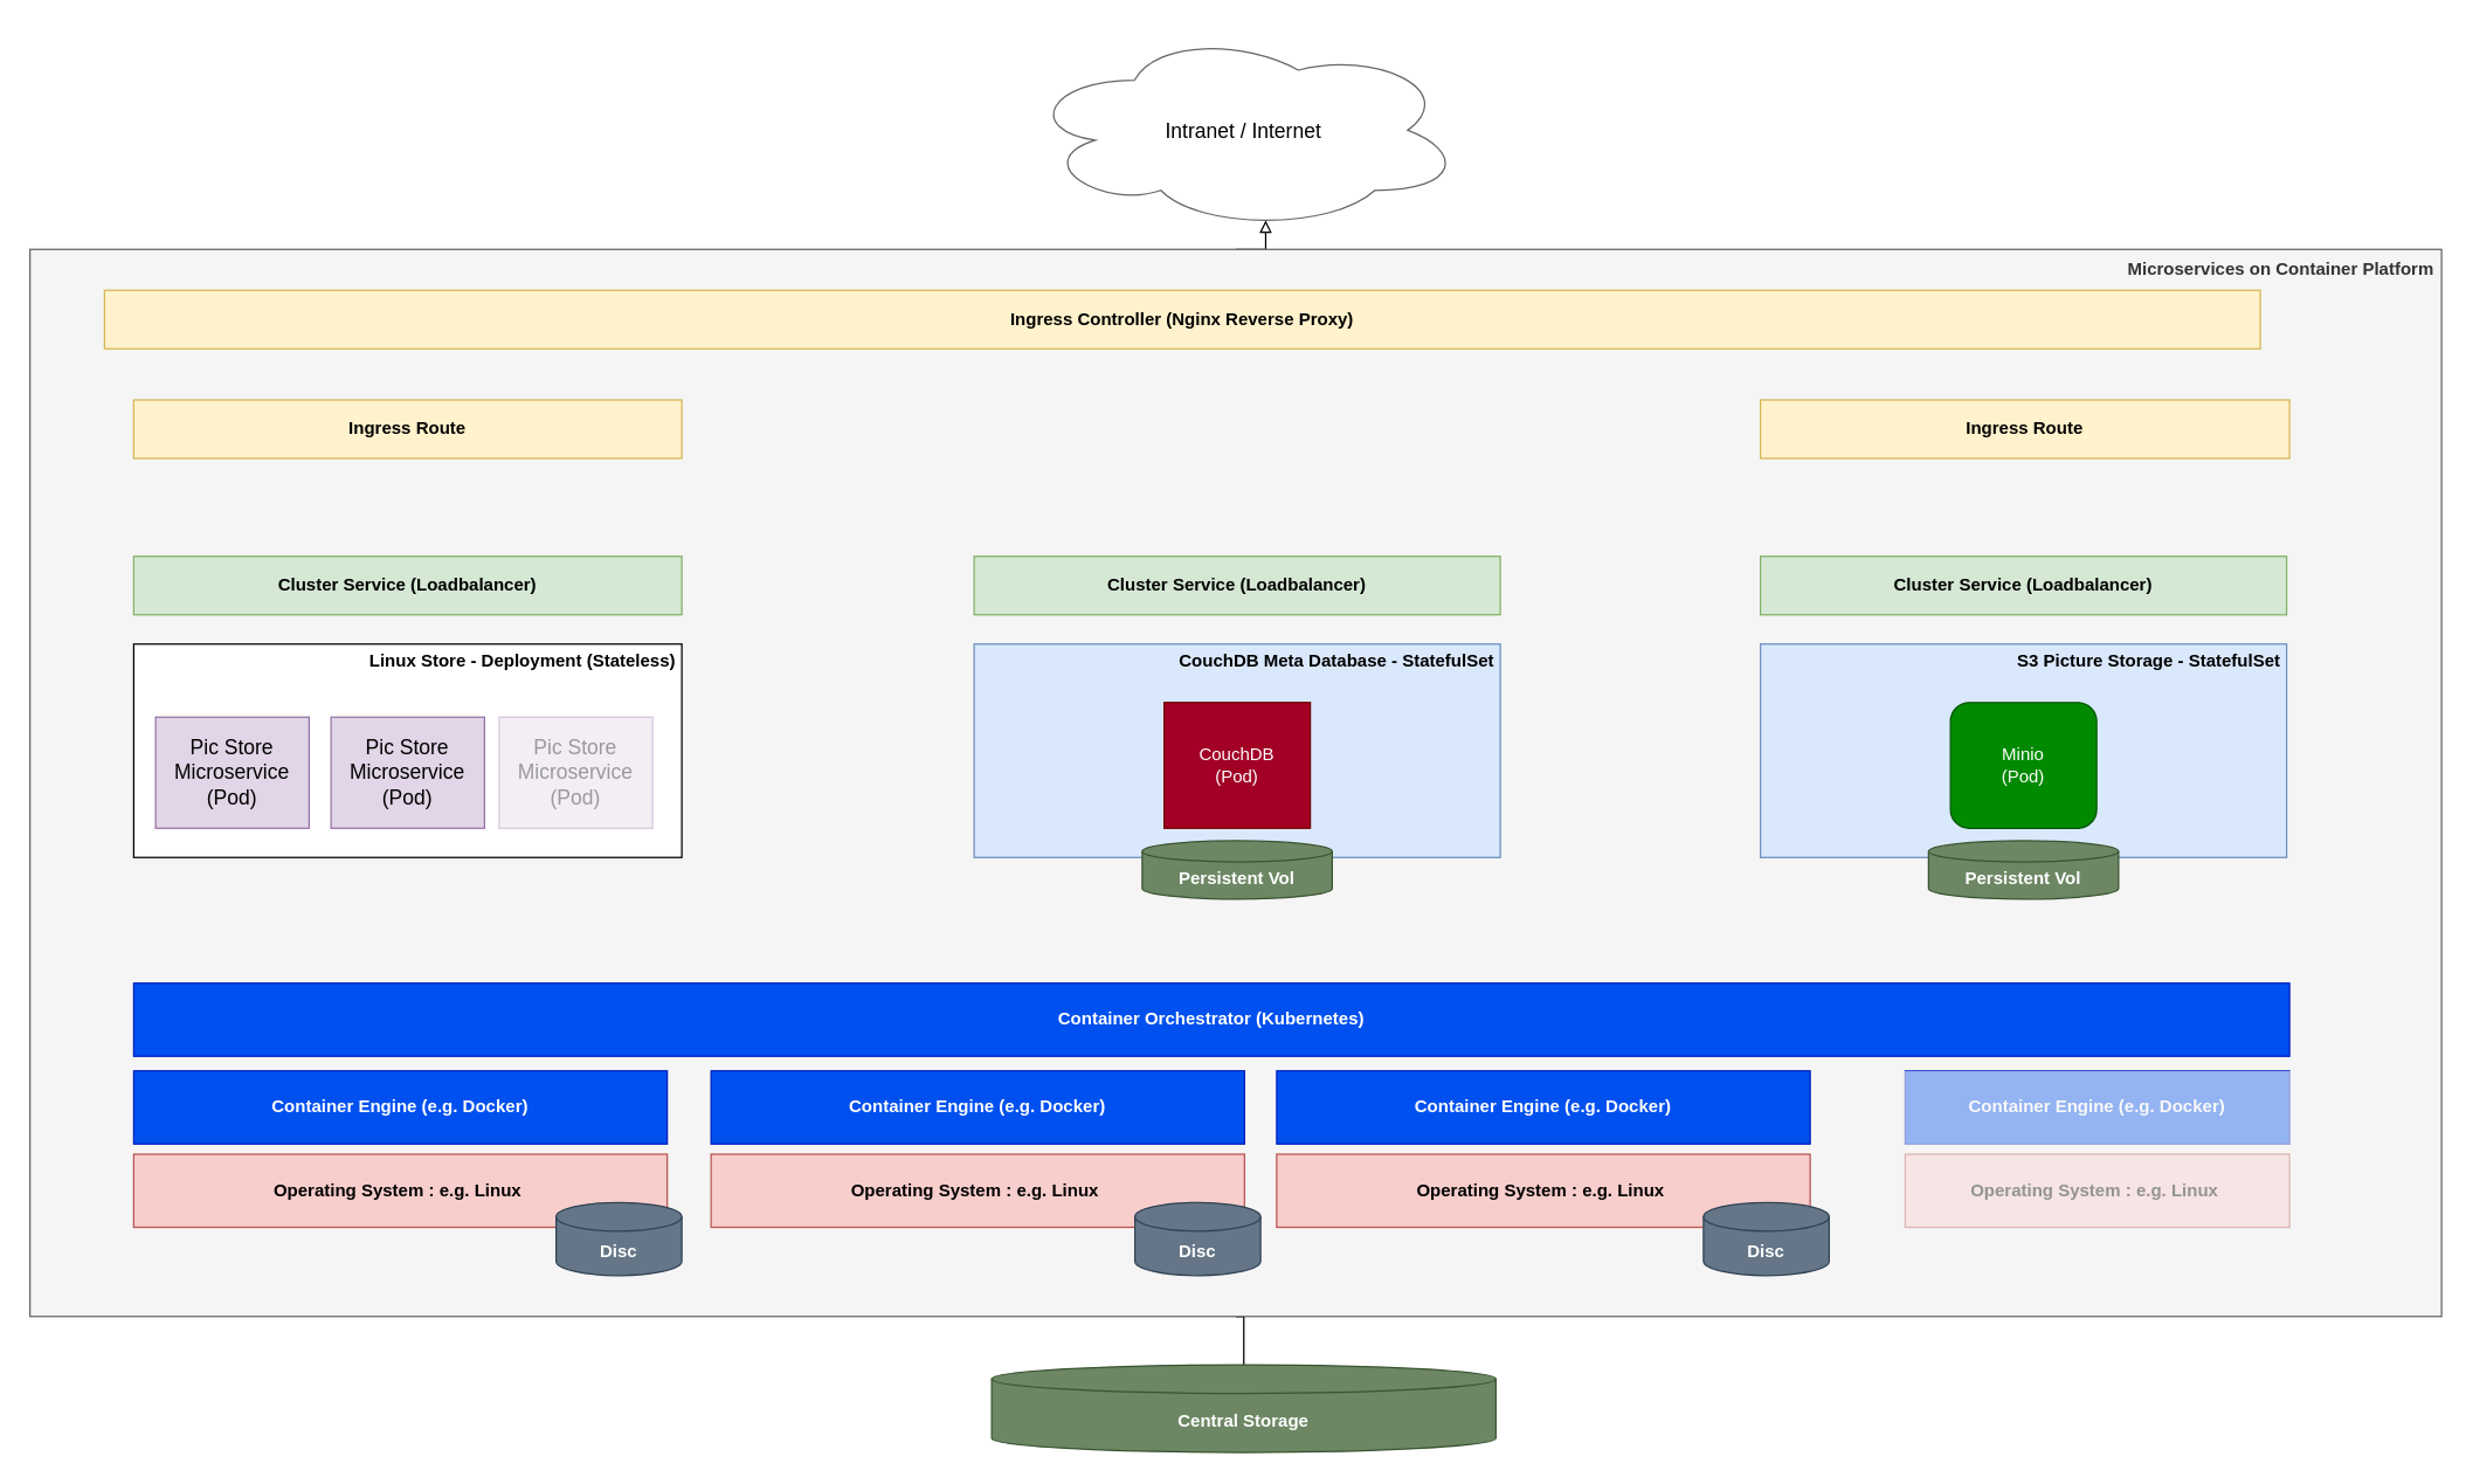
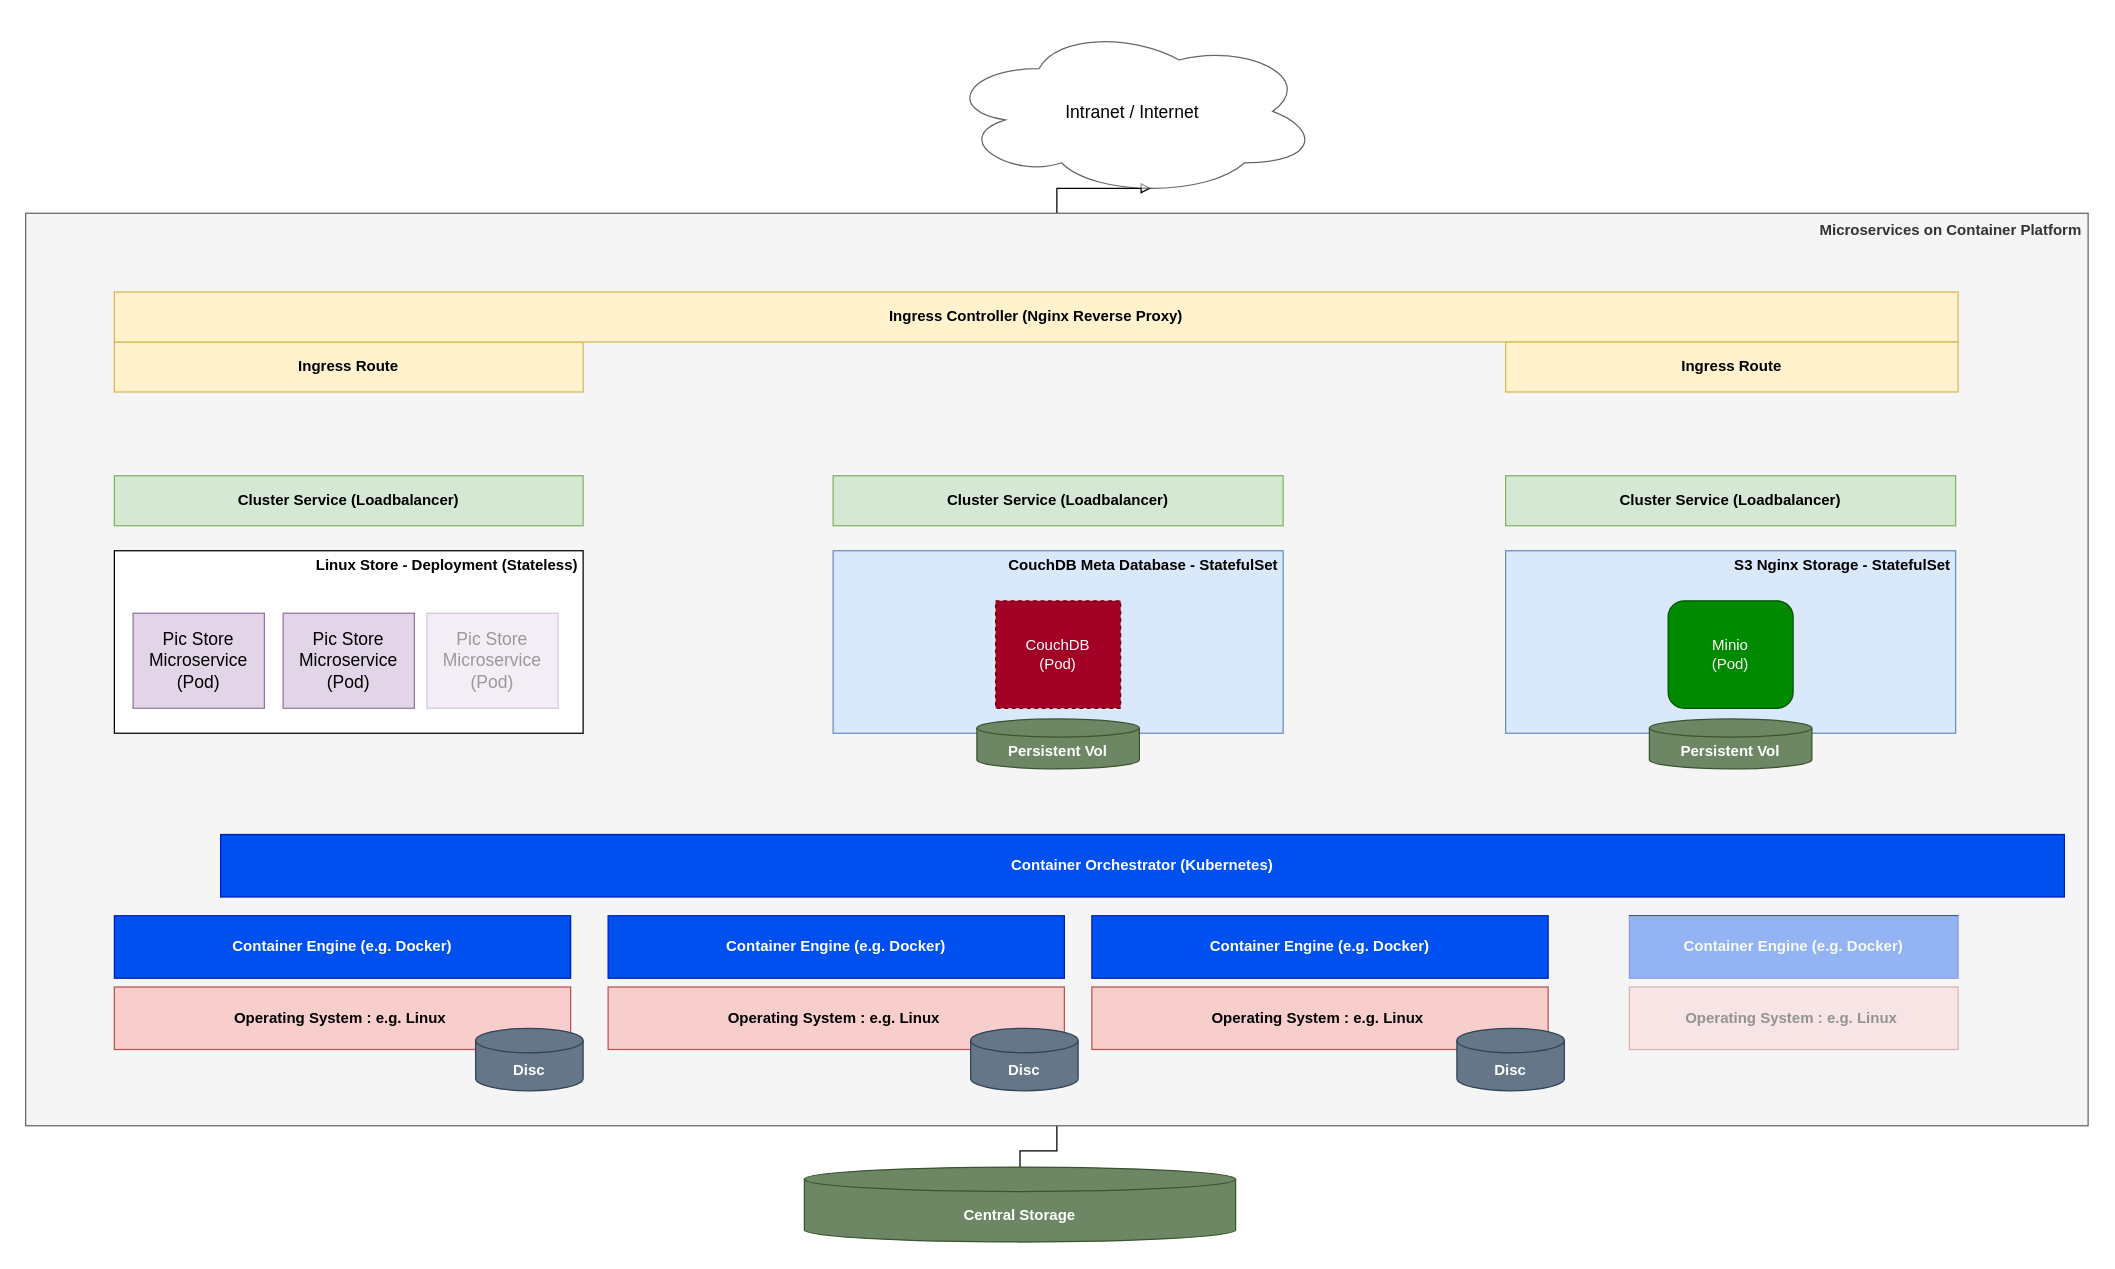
  <mxCell id="0" />
  <mxCell id="1" parent="0" />
  <mxCell id="2" style="edgeStyle=orthogonalEdgeStyle;rounded=0;orthogonalLoop=1;jettySize=auto;html=1;exitX=0.5;exitY=0;exitDx=0;exitDy=0;entryX=0.55;entryY=0.95;entryDx=0;entryDy=0;entryPerimeter=0;fontColor=#000;endArrow=block;endFill=0;" parent="1" source="4" target="31" edge="1"><mxGeometry relative="1" as="geometry" /></mxCell>
  <mxCell id="3" style="edgeStyle=orthogonalEdgeStyle;rounded=0;orthogonalLoop=1;jettySize=auto;html=1;exitX=0.5;exitY=1;exitDx=0;exitDy=0;entryX=0.5;entryY=0;entryDx=0;entryDy=0;entryPerimeter=0;fontColor=#000;endArrow=none;endFill=0;" parent="1" source="4" target="23" edge="1"><mxGeometry relative="1" as="geometry" /></mxCell>
  <mxCell id="4" value="Microservices on Container Platform" style="rounded=0;whiteSpace=wrap;html=1;fillColor=#f5f5f5;fontColor=#333333;strokeColor=#666666;fontStyle=1;align=right;verticalAlign=top;spacingRight=3;" parent="1" vertex="1"><mxGeometry x="20" y="170" width="1650" height="730" as="geometry" /></mxCell>
  <mxCell id="5" value="Container Engine (e.g. Docker)" style="rounded=0;whiteSpace=wrap;html=1;fontSize=12;fillColor=#0050ef;strokeColor=#001DBC;fontStyle=1;fontColor=#ffffff;" parent="1" vertex="1"><mxGeometry x="91" y="732" width="365" height="50" as="geometry" /></mxCell>
  <mxCell id="6" value="Operating System : e.g. Linux&amp;nbsp;" style="rounded=0;whiteSpace=wrap;html=1;fontSize=12;fillColor=#f8cecc;strokeColor=#b85450;fontStyle=1" parent="1" vertex="1"><mxGeometry x="91" y="789" width="365" height="50" as="geometry" /></mxCell>
  <mxCell id="7" value="Container Engine (e.g. Docker)" style="rounded=0;whiteSpace=wrap;html=1;fontSize=12;fillColor=#0050ef;strokeColor=#001DBC;fontStyle=1;fontColor=#ffffff;" parent="1" vertex="1"><mxGeometry x="486" y="732" width="365" height="50" as="geometry" /></mxCell>
  <mxCell id="8" value="Operating System : e.g. Linux&amp;nbsp;" style="rounded=0;whiteSpace=wrap;html=1;fontSize=12;fillColor=#f8cecc;strokeColor=#b85450;fontStyle=1" parent="1" vertex="1"><mxGeometry x="486" y="789" width="365" height="50" as="geometry" /></mxCell>
  <mxCell id="9" value="Container Engine (e.g. Docker)" style="rounded=0;whiteSpace=wrap;html=1;fontSize=12;fillColor=#0050ef;strokeColor=#001DBC;fontStyle=1;fontColor=#ffffff;" parent="1" vertex="1"><mxGeometry x="873" y="732" width="365" height="50" as="geometry" /></mxCell>
  <mxCell id="10" value="Operating System : e.g. Linux&amp;nbsp;" style="rounded=0;whiteSpace=wrap;html=1;fontSize=12;fillColor=#f8cecc;strokeColor=#b85450;fontStyle=1" parent="1" vertex="1"><mxGeometry x="873" y="789" width="365" height="50" as="geometry" /></mxCell>
  <mxCell id="11" value="Container Engine (e.g. Docker)" style="rounded=0;whiteSpace=wrap;html=1;fontSize=12;fillColor=#0050ef;strokeColor=#001DBC;fontStyle=1;fontColor=#ffffff;" parent="1" vertex="1"><mxGeometry x="1303" y="732" width="263" height="50" as="geometry" /></mxCell>
  <mxCell id="12" value="Operating System : e.g. Linux&amp;nbsp;" style="rounded=0;whiteSpace=wrap;html=1;fontSize=12;fillColor=#f8cecc;strokeColor=#b85450;fontStyle=1" parent="1" vertex="1"><mxGeometry x="1303" y="789" width="263" height="50" as="geometry" /></mxCell>
  <mxCell id="13" value="" style="rounded=0;whiteSpace=wrap;html=1;strokeColor=none;opacity=60;fillColor=#f5f5f5;fontColor=#333333;" parent="1" vertex="1"><mxGeometry x="1288" y="732" width="308" height="125" as="geometry" /></mxCell>
- <mxCell id="14" value="Container Orchestrator (Kubernetes)" style="rounded=0;whiteSpace=wrap;html=1;fontSize=12;fillColor=#0050ef;strokeColor=#001DBC;fontStyle=1;fontColor=#ffffff;" parent="1" vertex="1"><mxGeometry x="91" y="672" width="1475" height="50" as="geometry" /></mxCell>
+ <mxCell id="14" value="Container Orchestrator (Kubernetes)" style="rounded=0;whiteSpace=wrap;html=1;fontSize=12;fillColor=#0050ef;strokeColor=#001DBC;fontStyle=1;fontColor=#ffffff;" parent="1" vertex="1"><mxGeometry x="176" y="667" width="1475" height="50" as="geometry" /></mxCell>
  <mxCell id="15" value="Linux Store - Deployment (Stateless)" style="rounded=0;whiteSpace=wrap;html=1;verticalAlign=top;align=right;spacingRight=4;spacing=0;fontStyle=1" parent="1" vertex="1"><mxGeometry x="91" y="440" width="375" height="146" as="geometry" /></mxCell>
  <mxCell id="16" value="Pic Store&lt;br&gt;Microservice&lt;br&gt;(Pod)" style="rounded=0;whiteSpace=wrap;html=1;fontSize=14;fillColor=#e1d5e7;strokeColor=#9673a6;fontStyle=0;" parent="1" vertex="1"><mxGeometry x="106" y="490" width="105" height="76" as="geometry" /></mxCell>
  <mxCell id="17" value="Pic Store&lt;br&gt;Microservice&lt;br&gt;(Pod)" style="rounded=0;whiteSpace=wrap;html=1;fontSize=14;fillColor=#e1d5e7;strokeColor=#9673a6;fontStyle=0;" parent="1" vertex="1"><mxGeometry x="226" y="490" width="105" height="76" as="geometry" /></mxCell>
  <mxCell id="18" value="Pic Store&lt;br&gt;Microservice&lt;br&gt;(Pod)" style="rounded=0;whiteSpace=wrap;html=1;fontSize=14;fillColor=#e1d5e7;strokeColor=#9673a6;fontStyle=0;" parent="1" vertex="1"><mxGeometry x="341" y="490" width="105" height="76" as="geometry" /></mxCell>
  <mxCell id="19" value="" style="rounded=0;whiteSpace=wrap;html=1;strokeColor=none;opacity=60;" parent="1" vertex="1"><mxGeometry x="334.5" y="481.5" width="118" height="93" as="geometry" /></mxCell>
  <mxCell id="20" value="Disc" style="shape=cylinder3;whiteSpace=wrap;html=1;boundedLbl=1;backgroundOutline=1;size=9.815;fontSize=12;fillColor=#647687;strokeColor=#314354;fontStyle=1;fontColor=#ffffff;" parent="1" vertex="1"><mxGeometry x="380" y="822" width="86" height="50" as="geometry" /></mxCell>
  <mxCell id="21" value="Disc" style="shape=cylinder3;whiteSpace=wrap;html=1;boundedLbl=1;backgroundOutline=1;size=9.815;fontSize=12;fillColor=#647687;strokeColor=#314354;fontStyle=1;fontColor=#ffffff;" parent="1" vertex="1"><mxGeometry x="776" y="822" width="86" height="50" as="geometry" /></mxCell>
  <mxCell id="22" value="Disc" style="shape=cylinder3;whiteSpace=wrap;html=1;boundedLbl=1;backgroundOutline=1;size=9.815;fontSize=12;fillColor=#647687;strokeColor=#314354;fontStyle=1;fontColor=#ffffff;" parent="1" vertex="1"><mxGeometry x="1165" y="822" width="86" height="50" as="geometry" /></mxCell>
- <mxCell id="23" value="Central Storage" style="shape=cylinder3;whiteSpace=wrap;html=1;boundedLbl=1;backgroundOutline=1;size=9.815;fontSize=12;fillColor=#6d8764;strokeColor=#3A5431;fontStyle=1;fontColor=#ffffff;" parent="1" vertex="1"><mxGeometry x="678" y="933" width="345" height="60" as="geometry" /></mxCell>
+ <mxCell id="23" value="Central Storage" style="shape=cylinder3;whiteSpace=wrap;html=1;boundedLbl=1;backgroundOutline=1;size=9.815;fontSize=12;fillColor=#6d8764;strokeColor=#3A5431;fontStyle=1;fontColor=#ffffff;" parent="1" vertex="1"><mxGeometry x="643" y="933" width="345" height="60" as="geometry" /></mxCell>
  <mxCell id="24" value="Cluster Service (Loadbalancer)" style="rounded=0;whiteSpace=wrap;html=1;fontSize=12;fillColor=#d5e8d4;strokeColor=#82b366;fontStyle=1" parent="1" vertex="1"><mxGeometry x="91" y="380" width="375" height="40" as="geometry" /></mxCell>
- <mxCell id="25" value="S3 Picture Storage - StatefulSet" style="rounded=0;whiteSpace=wrap;html=1;verticalAlign=top;align=right;spacingRight=4;fillColor=#dae8fc;strokeColor=#6c8ebf;spacing=0;fontStyle=1" parent="1" vertex="1"><mxGeometry x="1204" y="440" width="360" height="146" as="geometry" /></mxCell>
+ <mxCell id="25" value="S3 Nginx Storage - StatefulSet" style="rounded=0;whiteSpace=wrap;html=1;verticalAlign=top;align=right;spacingRight=4;fillColor=#dae8fc;strokeColor=#6c8ebf;spacing=0;fontStyle=1" parent="1" vertex="1"><mxGeometry x="1204" y="440" width="360" height="146" as="geometry" /></mxCell>
  <mxCell id="26" value="Minio&lt;br&gt;(Pod)" style="whiteSpace=wrap;html=1;fillColor=#008a00;strokeColor=#005700;fontColor=#ffffff;rounded=1;" parent="1" vertex="1"><mxGeometry x="1334" y="480" width="100" height="86" as="geometry" /></mxCell>
  <mxCell id="27" value="Persistent Vol" style="shape=cylinder3;whiteSpace=wrap;html=1;boundedLbl=1;backgroundOutline=1;size=7.248;fontSize=12;fillColor=#6d8764;strokeColor=#3A5431;fontStyle=1;fontColor=#ffffff;" parent="1" vertex="1"><mxGeometry x="1319" y="574.5" width="130" height="40" as="geometry" /></mxCell>
  <mxCell id="28" value="Cluster Service (Loadbalancer)" style="rounded=0;whiteSpace=wrap;html=1;fontSize=12;fillColor=#d5e8d4;strokeColor=#82b366;fontStyle=1" parent="1" vertex="1"><mxGeometry x="1204" y="380" width="360" height="40" as="geometry" /></mxCell>
  <mxCell id="29" value="Ingress Route" style="rounded=0;whiteSpace=wrap;html=1;fontSize=12;fillColor=#fff2cc;strokeColor=#d6b656;fontStyle=1" parent="1" vertex="1"><mxGeometry x="91" y="273" width="375" height="40" as="geometry" /></mxCell>
- <mxCell id="30" value="Ingress Controller (Nginx Reverse Proxy)" style="rounded=0;whiteSpace=wrap;html=1;fontSize=12;fillColor=#fff2cc;strokeColor=#d6b656;fontStyle=1" parent="1" vertex="1"><mxGeometry x="71" y="198" width="1475" height="40" as="geometry" /></mxCell>
- <mxCell id="31" value="Intranet / Internet" style="ellipse;shape=cloud;whiteSpace=wrap;html=1;fontColor=#000;opacity=60;fontSize=14;" parent="1" vertex="1"><mxGeometry x="701" y="20" width="299" height="137" as="geometry" /></mxCell>
+ <mxCell id="30" value="Ingress Controller (Nginx Reverse Proxy)" style="rounded=0;whiteSpace=wrap;html=1;fontSize=12;fillColor=#fff2cc;strokeColor=#d6b656;fontStyle=1" parent="1" vertex="1"><mxGeometry x="91" y="233" width="1475" height="40" as="geometry" /></mxCell>
+ <mxCell id="31" value="Intranet / Internet" style="ellipse;shape=cloud;whiteSpace=wrap;html=1;fontColor=#000;opacity=60;fontSize=14;" parent="1" vertex="1"><mxGeometry x="756" y="20" width="299" height="137" as="geometry" /></mxCell>
  <mxCell id="32" value="CouchDB Meta Database - StatefulSet" style="rounded=0;whiteSpace=wrap;html=1;verticalAlign=top;align=right;spacingRight=4;fillColor=#dae8fc;strokeColor=#6c8ebf;spacing=0;fontStyle=1" vertex="1" parent="1"><mxGeometry x="666" y="440" width="360" height="146" as="geometry" /></mxCell>
- <mxCell id="33" value="CouchDB&lt;br&gt;(Pod)" style="rounded=0;whiteSpace=wrap;html=1;fillColor=#a20025;strokeColor=#6F0000;fontColor=#ffffff;" vertex="1" parent="1"><mxGeometry x="796" y="480" width="100" height="86" as="geometry" /></mxCell>
+ <mxCell id="33" value="CouchDB&lt;br&gt;(Pod)" style="rounded=0;whiteSpace=wrap;html=1;fillColor=#a20025;strokeColor=#6F0000;fontColor=#ffffff;dashed=1;" vertex="1" parent="1"><mxGeometry x="796" y="480" width="100" height="86" as="geometry" /></mxCell>
  <mxCell id="34" value="Persistent Vol" style="shape=cylinder3;whiteSpace=wrap;html=1;boundedLbl=1;backgroundOutline=1;size=7.248;fontSize=12;fillColor=#6d8764;strokeColor=#3A5431;fontStyle=1;fontColor=#ffffff;" vertex="1" parent="1"><mxGeometry x="781" y="574.5" width="130" height="40" as="geometry" /></mxCell>
  <mxCell id="35" value="Cluster Service (Loadbalancer)" style="rounded=0;whiteSpace=wrap;html=1;fontSize=12;fillColor=#d5e8d4;strokeColor=#82b366;fontStyle=1" vertex="1" parent="1"><mxGeometry x="666" y="380" width="360" height="40" as="geometry" /></mxCell>
  <mxCell id="36" value="Ingress Route" style="rounded=0;whiteSpace=wrap;html=1;fontSize=12;fillColor=#fff2cc;strokeColor=#d6b656;fontStyle=1" vertex="1" parent="1"><mxGeometry x="1204" y="273" width="362" height="40" as="geometry" /></mxCell>
